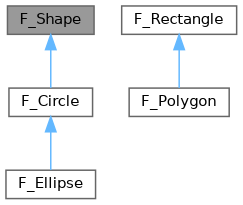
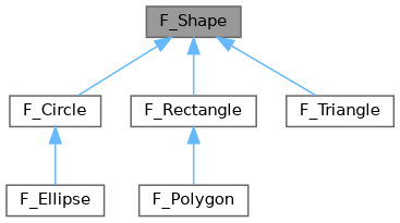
  digraph {
    node [color=gray40 fillcolor=white fontname=Helvetica fontsize=10 shape=box style=filled]
    edge [color=steelblue1 dir=back fontname=Helvetica fontsize=10 labelfontname=Helvetica labelfontsize=10 style=solid]
    n1 [fillcolor=grey60 fontcolor=black height=0.2 label=F_Shape width=0.4]
    n2 [height=0.2 label=F_Circle width=0.4]
    n3 [height=0.2 label=F_Rectangle width=0.4]
+   n4 [height=0.2 label=F_Triangle width=0.4]
    n5 [height=0.2 label=F_Ellipse width=0.4]
    n6 [height=0.2 label=F_Polygon width=0.4]
    n1 -> n2
+   n1 -> n3
+   n1 -> n4
    n2 -> n5
    n3 -> n6
  }
